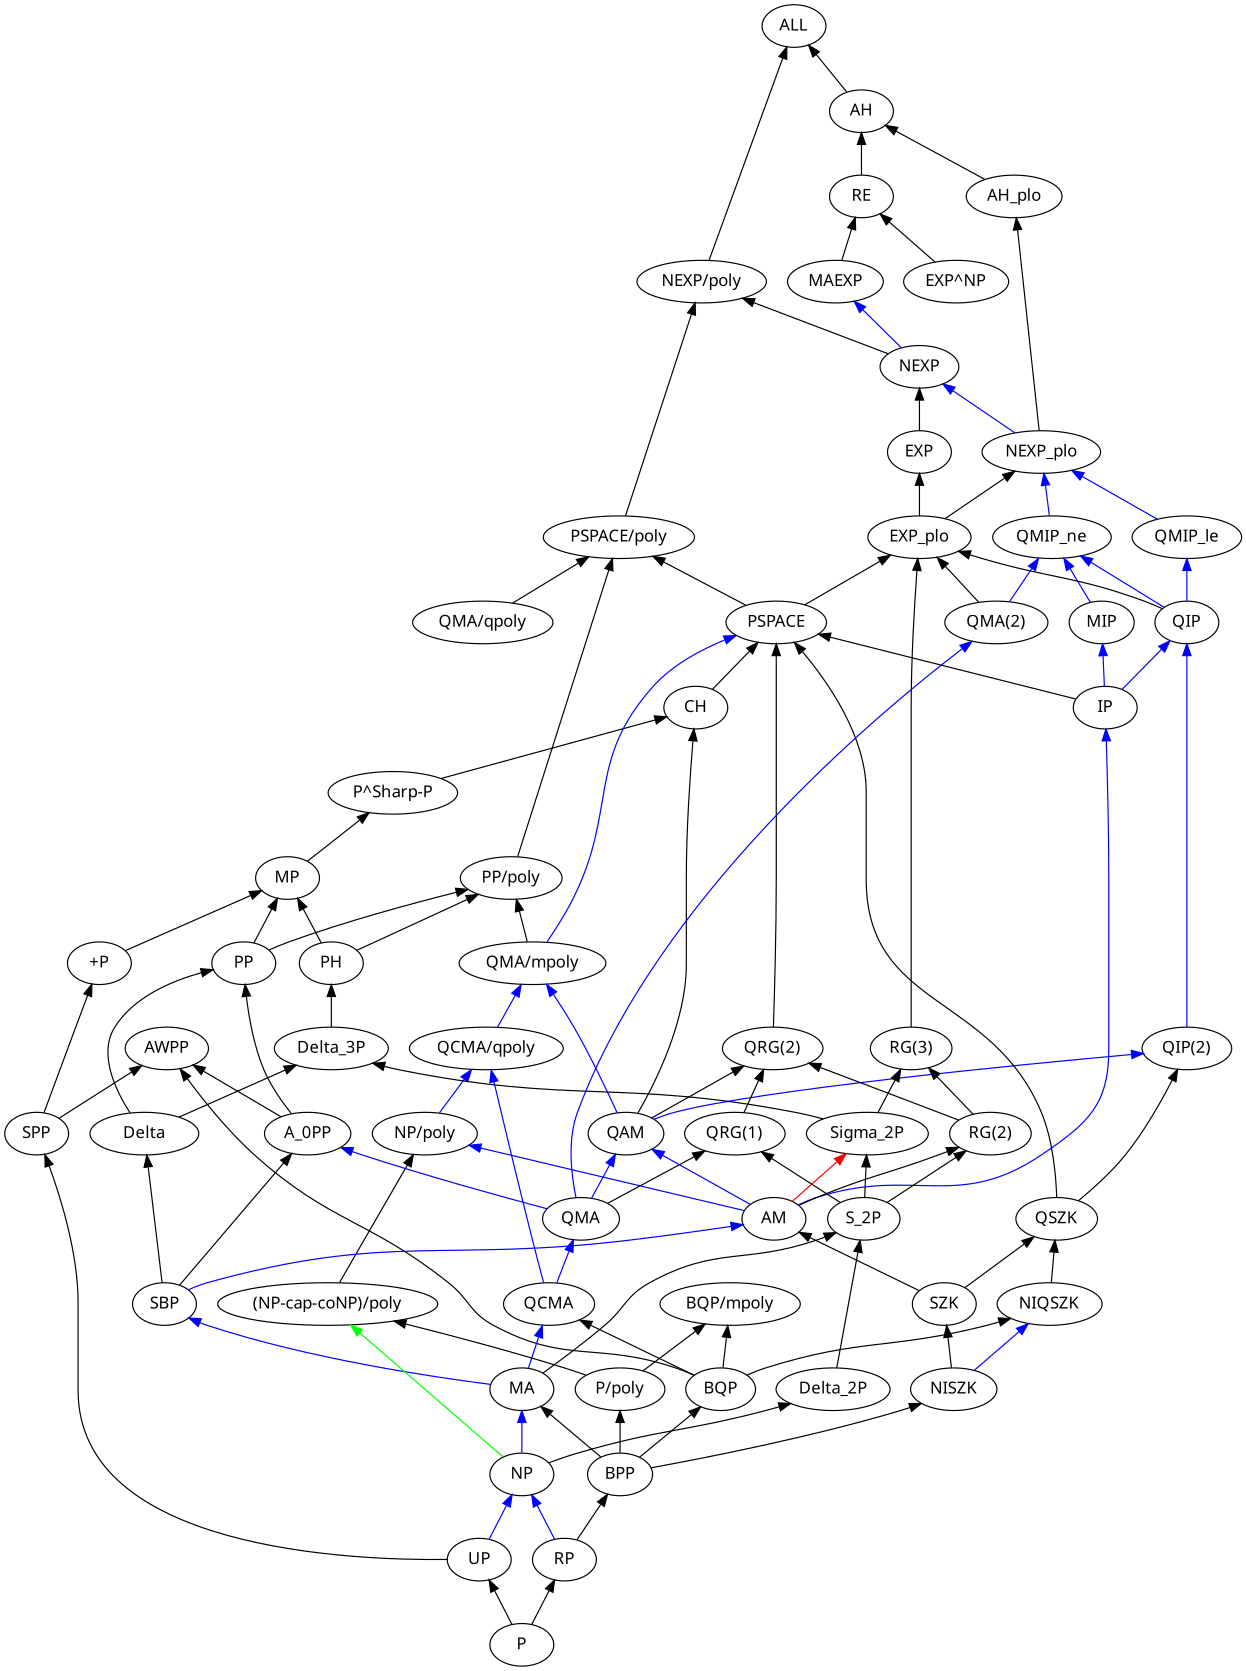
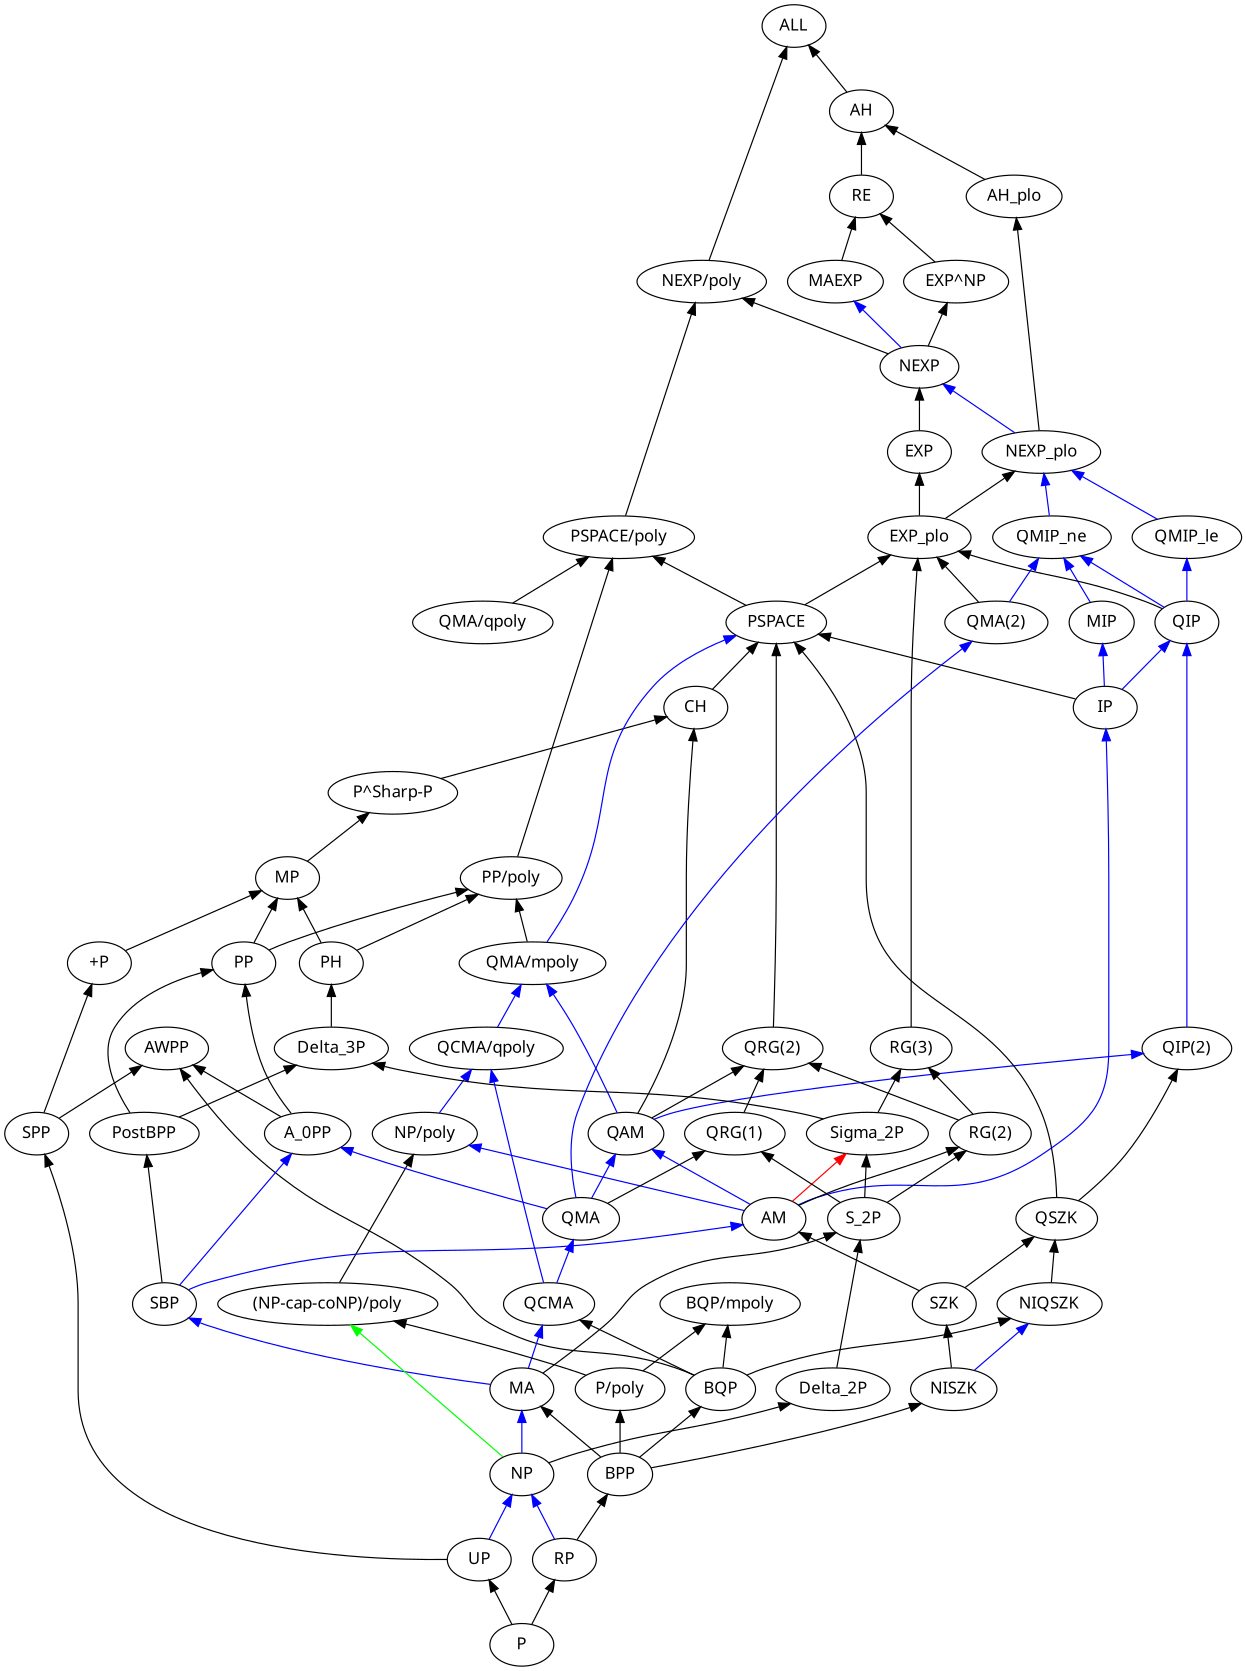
  digraph {
    bgcolor=white
    fontname="Noto Sans"
    rankdir=BT
    node [color=black fontcolor=black fontname="Noto Sans"]
    edge [color=black fontname="Noto Sans"]
    n1 [label="(NP-cap-coNP)/poly"]
    n2 [label="NP/poly"]
    n3 [label="QCMA/qpoly"]
    n4 [label="+P"]
    n5 [label=MP]
    n6 [label="P^Sharp-P"]
    n7 [label=AH]
    n8 [label=ALL]
    n9 [label=AH_plo]
    n10 [label=AM]
    n11 [label=IP]
    n12 [label=QAM]
    n13 [label="RG(2)"]
    n14 [label=Sigma_2P]
    n15 [label=PSPACE]
    n16 [label=MIP]
    n17 [label=QIP]
    n18 [label=CH]
    n19 [label="QIP(2)"]
    n20 [label="QMA/mpoly"]
    n21 [label="QRG(2)"]
    n22 [label="RG(3)"]
    n23 [label=Delta_3P]
    n24 [label=AWPP]
    n25 [label=A_0PP]
    n26 [label=PP]
    n27 [label="PP/poly"]
    n28 [label=BPP]
    n29 [label=BQP]
    n30 [label=MA]
    n31 [label=NISZK]
    n32 [label="P/poly"]
    n33 [label="BQP/mpoly"]
    n34 [label=NIQSZK]
    n35 [label=QCMA]
    n36 [label=S_2P]
    n37 [label=SBP]
    n38 [label=SZK]
    n39 [label=QSZK]
    n40 [label=QMA]
    n41 [label=EXP_plo]
    n42 [label="PSPACE/poly"]
    n43 [label=Delta_2P]
    n44 [label="QRG(1)"]
    n45 [label=PH]
    n46 [label=EXP]
    n47 [label=NEXP]
    n48 [label="EXP^NP"]
    n49 [label=MAEXP]
    n50 [label="NEXP/poly"]
    n51 [label=RE]
    n52 [label=NEXP_plo]
    n53 [label=QMIP_ne]
    n54 [label=QMIP_le]
-   n55 [label=Delta]
+   n55 [label=PostBPP]
    n56 [label=NP]
    n57 [label=P]
    n58 [label=RP]
    n59 [label=UP]
    n60 [label=SPP]
    n61 [label="QMA(2)"]
    n62 [label="QMA/qpoly"]
    n1 -> n2
    n2 -> n3 [color=blue]
    n3 -> n20 [color=blue]
    n4 -> n5
    n5 -> n6
    n6 -> n18
    n7 -> n8
    n9 -> n7
    n10 -> n2 [color=blue]
    n10 -> n11 [color=blue]
    n10 -> n12 [color=blue]
    n10 -> n13
    n10 -> n14 [color=red]
    n11 -> n15
    n11 -> n16 [color=blue]
    n11 -> n17 [color=blue]
    n12 -> n18
    n12 -> n19 [color=blue]
    n12 -> n20 [color=blue]
    n12 -> n21
    n13 -> n21
    n13 -> n22
    n14 -> n22
    n14 -> n23
    n15 -> n41
    n15 -> n42
    n16 -> n53 [color=blue]
    n17 -> n41
    n17 -> n53 [color=blue]
    n17 -> n54 [color=blue]
    n18 -> n15
    n19 -> n17 [color=blue]
    n20 -> n15 [color=blue]
    n20 -> n27
    n21 -> n15
    n22 -> n41
    n23 -> n45
    n25 -> n24
    n25 -> n26
    n26 -> n5
    n26 -> n27
    n27 -> n42
    n28 -> n29
    n28 -> n30
    n28 -> n31
    n28 -> n32
    n29 -> n24
    n29 -> n33
    n29 -> n34
    n29 -> n35
    n30 -> n35 [color=blue]
    n30 -> n36
    n30 -> n37 [color=blue]
    n31 -> n34 [color=blue]
    n31 -> n38
    n32 -> n1
    n32 -> n33
    n34 -> n39
    n35 -> n3 [color=blue]
    n35 -> n40 [color=blue]
    n36 -> n13
    n36 -> n14
    n36 -> n44
    n37 -> n10 [color=blue]
-   n37 -> n25
+   n37 -> n25 [color=blue]
    n37 -> n55
    n38 -> n10
    n38 -> n39
    n39 -> n15
    n39 -> n19
    n40 -> n12 [color=blue]
    n40 -> n25 [color=blue]
    n40 -> n44
    n40 -> n61 [color=blue]
    n41 -> n46
    n41 -> n52
    n42 -> n50
    n43 -> n36
    n44 -> n21
    n45 -> n5
    n45 -> n27
    n46 -> n47
+   n47 -> n48
    n47 -> n49 [color=blue]
    n47 -> n50
    n48 -> n51
    n49 -> n51
    n50 -> n8
    n51 -> n7
    n52 -> n9
    n52 -> n47 [color=blue]
    n53 -> n52 [color=blue]
    n54 -> n52 [color=blue]
    n55 -> n23
    n55 -> n26
    n56 -> n1 [color=green]
    n56 -> n30 [color=blue]
    n56 -> n43
    n57 -> n58
    n57 -> n59
    n58 -> n28
    n58 -> n56 [color=blue]
    n59 -> n56 [color=blue]
    n59 -> n60
    n60 -> n4
    n60 -> n24
    n61 -> n41
    n61 -> n53 [color=blue]
    n62 -> n42
  }
